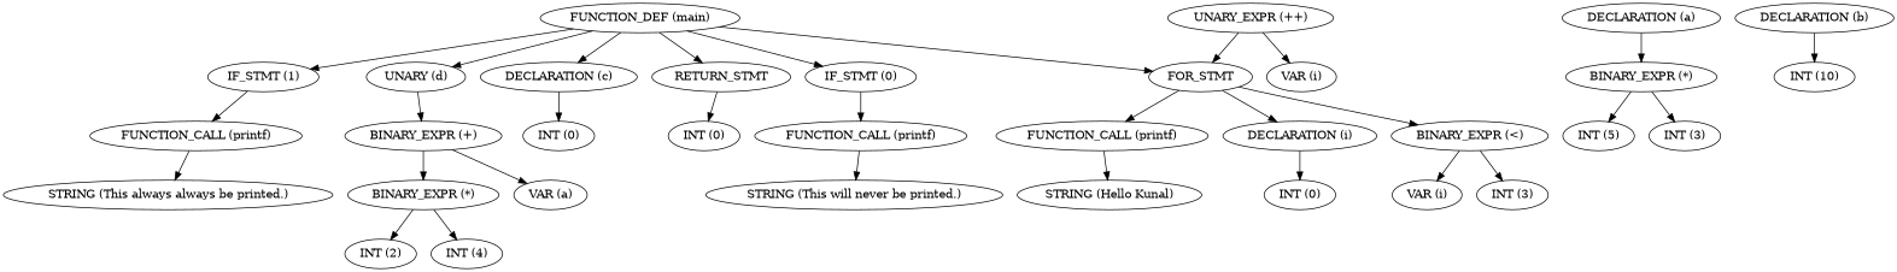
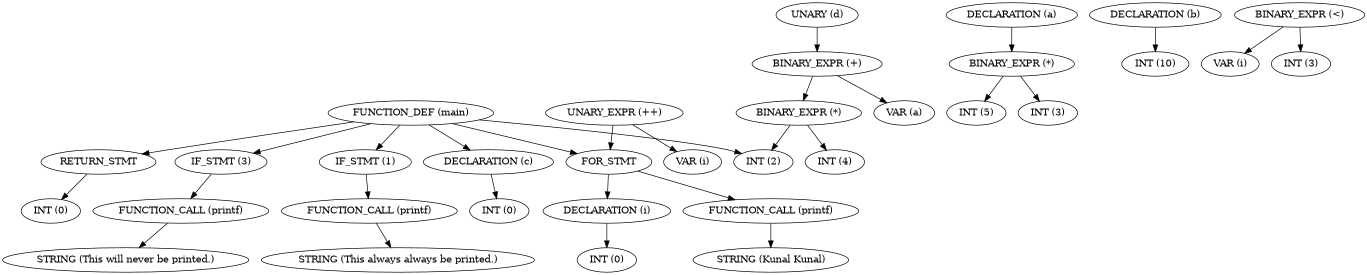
  digraph {
    fontname="DejaVu Serif"
    node [fontname="DejaVu Serif"]
    edge [fontname="DejaVu Serif"]
    n1 [label="FUNCTION_DEF (main)"]
    n2 [label="DECLARATION (c)"]
-   n3 [label="IF_STMT (0)"]
+   n3 [label="IF_STMT (3)"]
    n4 [label="IF_STMT (1)"]
    n5 [label="UNARY (d)"]
    n6 [label=FOR_STMT]
    n7 [label=RETURN_STMT]
    n8 [label="DECLARATION (a)"]
    n9 [label="BINARY_EXPR (*)"]
    n10 [label="DECLARATION (b)"]
    n11 [label="INT (10)"]
    n12 [label="INT (0)"]
    n13 [label="FUNCTION_CALL (printf)"]
    n14 [label="FUNCTION_CALL (printf)"]
    n15 [label="BINARY_EXPR (+)"]
    n16 [label="DECLARATION (i)"]
    n17 [label="BINARY_EXPR (<)"]
    n18 [label="FUNCTION_CALL (printf)"]
    n19 [label="INT (0)"]
    n20 [label="INT (5)"]
    n21 [label="INT (3)"]
    n22 [label="STRING (This will never be printed.)"]
    n23 [label="STRING (This always always be printed.)"]
    n24 [label="VAR (a)"]
    n25 [label="BINARY_EXPR (*)"]
    n26 [label="INT (2)"]
    n27 [label="INT (4)"]
    n28 [label="INT (0)"]
    n29 [label="VAR (i)"]
    n30 [label="INT (3)"]
    n31 [label="UNARY_EXPR (++)"]
    n32 [label="VAR (i)"]
-   n33 [label="STRING (Hello Kunal)"]
+   n33 [label="STRING (Kunal Kunal)"]
    n1 -> n2
    n1 -> n3
    n1 -> n4
-   n1 -> n5
+   n1 -> n26
    n1 -> n6
    n1 -> n7
    n2 -> n12
    n3 -> n13
    n4 -> n14
    n5 -> n15
    n6 -> n16
-   n6 -> n17
    n6 -> n18
    n7 -> n19
    n8 -> n9
    n9 -> n20
    n9 -> n21
    n10 -> n11
    n13 -> n22
    n14 -> n23
    n15 -> n24
    n15 -> n25
    n16 -> n28
    n17 -> n29
    n17 -> n30
    n18 -> n33
    n25 -> n26
    n25 -> n27
    n31 -> n6
    n31 -> n32
  }
